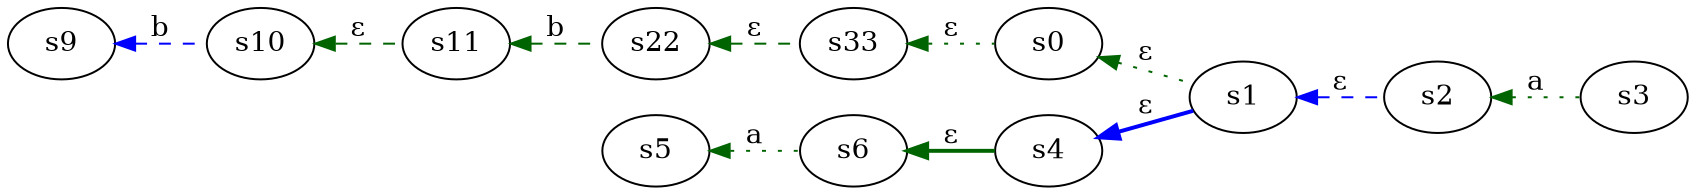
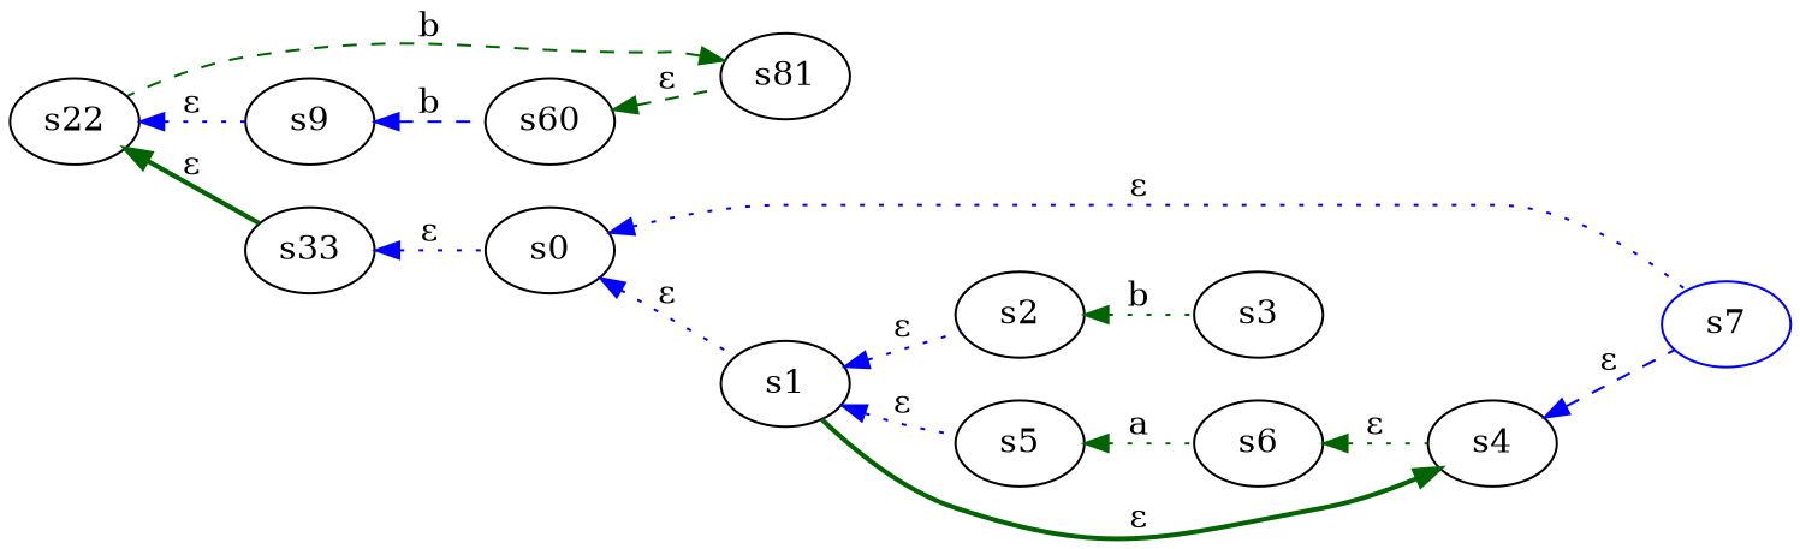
  digraph {
    rankdir=LR
    edge [color=darkgreen dir=back style=dotted]
+   s7 [color=blue]
    s9
-   s10
-   s11
+   s10 [label=s60]
+   s11 [label=s81]
    n5 [label=s22]
    n6 [label=s33]
    s0
    s1
    s2
    s5
    s3
    s6
    s4
    s9 -> s10 [color=blue label=b style=dashed]
    s10 -> s11 [label=<&#949;> style=dashed]
    s11 -> n5 [label=b style=dashed]
-   n5 -> n6 [label=<&#949;> style=dashed]
-   n6 -> s0 [label=<&#949;>]
-   s0 -> s1 [label=<&#949;>]
-   s1 -> s2 [color=blue label=<&#949;> style=dashed]
-   s2 -> s3 [label=a]
+   n5 -> s9 [color=blue label=<&#949;>]
+   n5 -> n6 [label=<&#949;> style=bold]
+   n6 -> s0 [color=blue label=<&#949;>]
+   s0 -> s7 [color=blue label=<&#949;>]
+   s0 -> s1 [color=blue label=<&#949;>]
+   s1 -> s2 [color=blue label=<&#949;>]
+   s1 -> s5 [color=blue label=<&#949;>]
+   s2 -> s3 [label=b]
    s5 -> s6 [label=a]
-   s6 -> s4 [label=<&#949;> style=bold]
-   s4 -> s1 [color=blue label=<&#949;> style=bold]
+   s6 -> s4 [label=<&#949;>]
+   s4 -> s7 [color=blue label=<&#949;> style=dashed]
+   s4 -> s1 [label=<&#949;> style=bold]
  }
